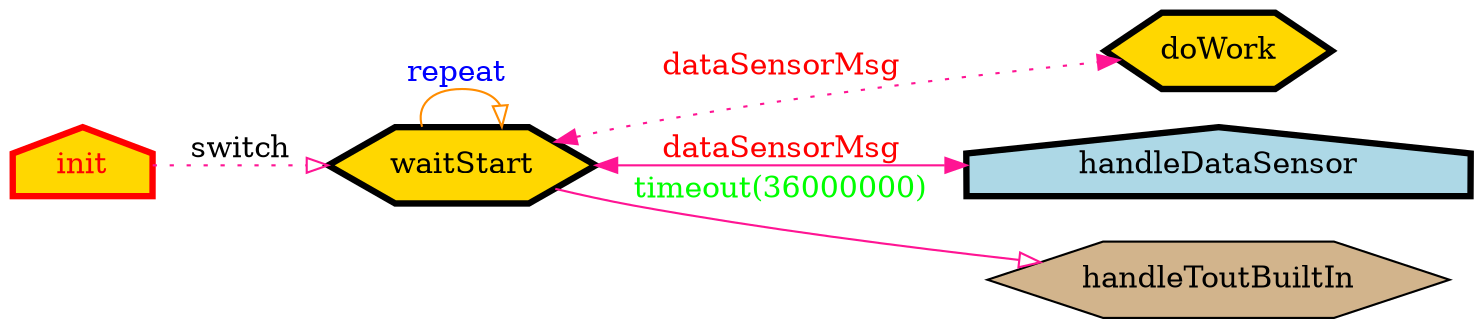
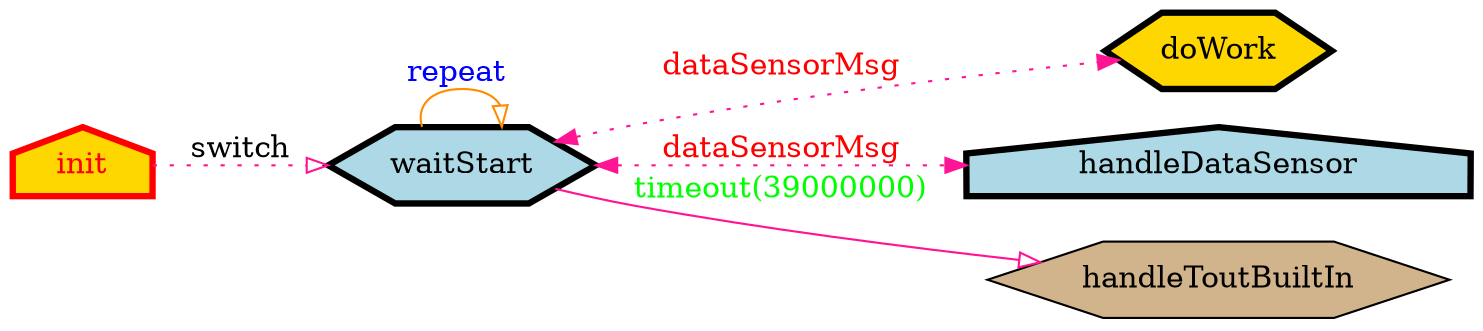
  digraph {
    rankdir=LR
    node [color=black fillcolor=gold fontcolor=black penwidth=3 shape=hexagon style=filled]
    edge [arrowhead=onormal color=deeppink fontcolor=red style=solid]
    init [color=red fontcolor=red shape=house]
-   waitStart
+   waitStart [fillcolor=lightblue]
    doWork
    handleDataSensor [fillcolor=lightblue shape=house]
    handleToutBuiltIn [fillcolor=tan color="" fontcolor="" penwidth=""]
    init -> waitStart [fontcolor=black label=switch style=dotted]
    waitStart -> waitStart [color=darkorange fontcolor=blue label="repeat "]
    waitStart -> doWork [dir=both label=dataSensorMsg style=dotted arrowhead=""]
-   waitStart -> handleDataSensor [dir=both label=dataSensorMsg arrowhead=""]
-   waitStart -> handleToutBuiltIn [fontcolor=green label="timeout(36000000)"]
+   waitStart -> handleDataSensor [dir=both label=dataSensorMsg style=dotted arrowhead=""]
+   waitStart -> handleToutBuiltIn [fontcolor=green label="timeout(39000000)"]
  }
